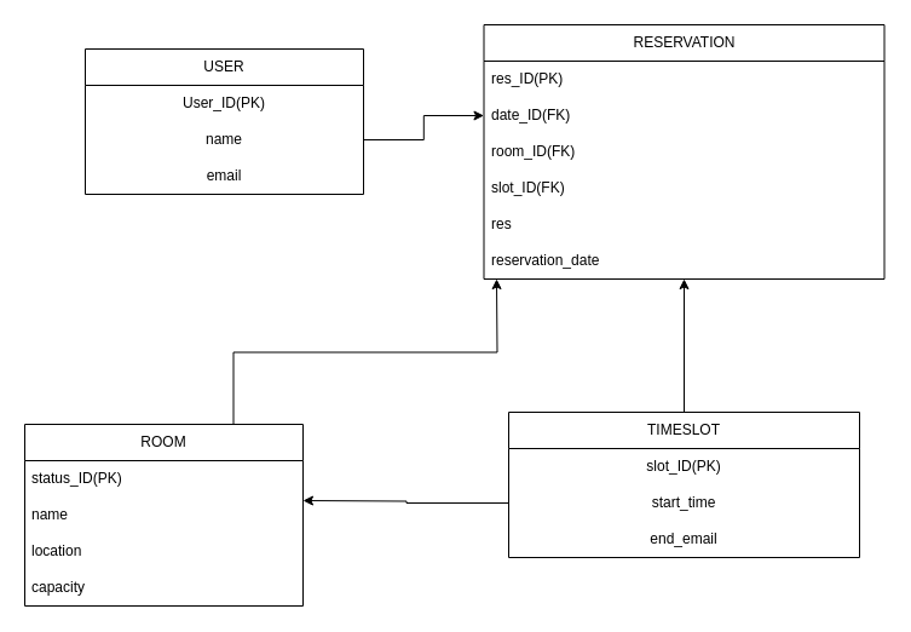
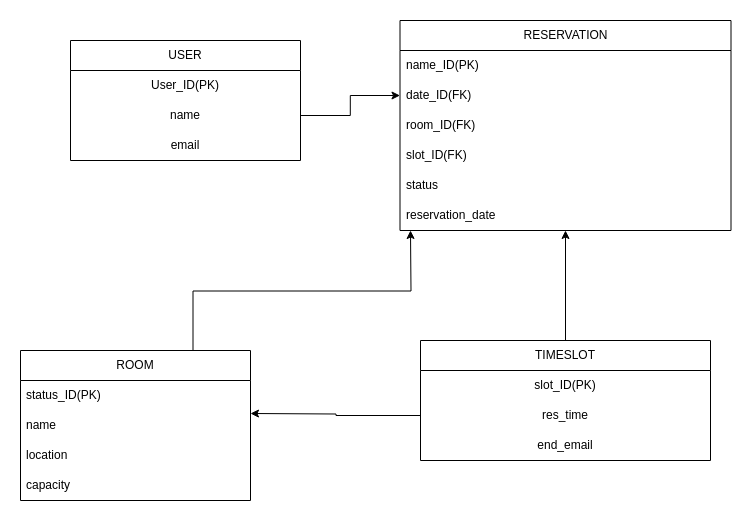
  <mxCell id="0" />
  <mxCell id="1" parent="0" />
  <mxCell id="2" value="USER" style="swimlane;fontStyle=0;childLayout=stackLayout;horizontal=1;startSize=30;horizontalStack=0;resizeParent=1;resizeParentMax=0;resizeLast=0;collapsible=1;marginBottom=0;whiteSpace=wrap;html=1;" vertex="1" parent="1"><mxGeometry x="70" y="40" width="230" height="120" as="geometry" /></mxCell>
  <mxCell id="3" value="User_ID(PK)" style="text;strokeColor=none;fillColor=none;align=center;verticalAlign=middle;spacingLeft=4;spacingRight=4;overflow=hidden;points=[[0,0.5],[1,0.5]];portConstraint=eastwest;rotatable=0;whiteSpace=wrap;html=1;" vertex="1" parent="2"><mxGeometry y="30" width="230" height="30" as="geometry" /></mxCell>
  <mxCell id="4" value="name" style="text;strokeColor=none;fillColor=none;align=center;verticalAlign=middle;spacingLeft=4;spacingRight=4;overflow=hidden;points=[[0,0.5],[1,0.5]];portConstraint=eastwest;rotatable=0;whiteSpace=wrap;html=1;" vertex="1" parent="2"><mxGeometry y="60" width="230" height="30" as="geometry" /></mxCell>
  <mxCell id="5" value="email" style="text;strokeColor=none;fillColor=none;align=center;verticalAlign=middle;spacingLeft=4;spacingRight=4;overflow=hidden;points=[[0,0.5],[1,0.5]];portConstraint=eastwest;rotatable=0;whiteSpace=wrap;html=1;" vertex="1" parent="2"><mxGeometry y="90" width="230" height="30" as="geometry" /></mxCell>
  <mxCell id="6" value="RESERVATION" style="swimlane;fontStyle=0;childLayout=stackLayout;horizontal=1;startSize=30;horizontalStack=0;resizeParent=1;resizeParentMax=0;resizeLast=0;collapsible=1;marginBottom=0;whiteSpace=wrap;html=1;aspect=fixed;" vertex="1" parent="1"><mxGeometry x="399.5" y="20" width="331" height="210" as="geometry" /></mxCell>
- <mxCell id="7" value="res_ID(PK)" style="text;strokeColor=none;fillColor=none;align=left;verticalAlign=middle;spacingLeft=4;spacingRight=4;overflow=hidden;points=[[0,0.5],[1,0.5]];portConstraint=eastwest;rotatable=0;whiteSpace=wrap;html=1;labelBorderColor=none;" vertex="1" parent="6"><mxGeometry y="30" width="331" height="30" as="geometry" /></mxCell>
+ <mxCell id="7" value="name_ID(PK)" style="text;strokeColor=none;fillColor=none;align=left;verticalAlign=middle;spacingLeft=4;spacingRight=4;overflow=hidden;points=[[0,0.5],[1,0.5]];portConstraint=eastwest;rotatable=0;whiteSpace=wrap;html=1;labelBorderColor=none;" vertex="1" parent="6"><mxGeometry y="30" width="331" height="30" as="geometry" /></mxCell>
  <mxCell id="8" value="date_ID(FK)" style="text;strokeColor=none;fillColor=none;align=left;verticalAlign=middle;spacingLeft=4;spacingRight=4;overflow=hidden;points=[[0,0.5],[1,0.5]];portConstraint=eastwest;rotatable=0;whiteSpace=wrap;html=1;" vertex="1" parent="6"><mxGeometry y="60" width="331" height="30" as="geometry" /></mxCell>
  <mxCell id="9" value="room_ID(FK)" style="text;strokeColor=none;fillColor=none;align=left;verticalAlign=middle;spacingLeft=4;spacingRight=4;overflow=hidden;points=[[0,0.5],[1,0.5]];portConstraint=eastwest;rotatable=0;whiteSpace=wrap;html=1;" vertex="1" parent="6"><mxGeometry y="90" width="331" height="30" as="geometry" /></mxCell>
  <mxCell id="10" value="slot_ID(FK)" style="text;strokeColor=none;fillColor=none;align=left;verticalAlign=middle;spacingLeft=4;spacingRight=4;overflow=hidden;points=[[0,0.5],[1,0.5]];portConstraint=eastwest;rotatable=0;whiteSpace=wrap;html=1;" vertex="1" parent="6"><mxGeometry y="120" width="331" height="30" as="geometry" /></mxCell>
- <mxCell id="11" value="res" style="text;strokeColor=none;fillColor=none;align=left;verticalAlign=middle;spacingLeft=4;spacingRight=4;overflow=hidden;points=[[0,0.5],[1,0.5]];portConstraint=eastwest;rotatable=0;whiteSpace=wrap;html=1;" vertex="1" parent="6"><mxGeometry y="150" width="331" height="30" as="geometry" /></mxCell>
+ <mxCell id="11" value="status" style="text;strokeColor=none;fillColor=none;align=left;verticalAlign=middle;spacingLeft=4;spacingRight=4;overflow=hidden;points=[[0,0.5],[1,0.5]];portConstraint=eastwest;rotatable=0;whiteSpace=wrap;html=1;" vertex="1" parent="6"><mxGeometry y="150" width="331" height="30" as="geometry" /></mxCell>
  <mxCell id="12" value="reservation_date" style="text;strokeColor=none;fillColor=none;align=left;verticalAlign=middle;spacingLeft=4;spacingRight=4;overflow=hidden;points=[[0,0.5],[1,0.5]];portConstraint=eastwest;rotatable=0;whiteSpace=wrap;html=1;" vertex="1" parent="6"><mxGeometry y="180" width="331" height="30" as="geometry" /></mxCell>
  <mxCell id="13" style="edgeStyle=orthogonalEdgeStyle;rounded=0;orthogonalLoop=1;jettySize=auto;html=1;exitX=0.75;exitY=0;exitDx=0;exitDy=0;" edge="1" parent="1" source="14"><mxGeometry relative="1" as="geometry"><mxPoint x="410" y="230" as="targetPoint" /></mxGeometry></mxCell>
  <mxCell id="14" value="ROOM" style="swimlane;fontStyle=0;childLayout=stackLayout;horizontal=1;startSize=30;horizontalStack=0;resizeParent=1;resizeParentMax=0;resizeLast=0;collapsible=1;marginBottom=0;whiteSpace=wrap;html=1;" vertex="1" parent="1"><mxGeometry x="20" y="350" width="230" height="150" as="geometry" /></mxCell>
  <mxCell id="15" value="status_ID(PK)" style="text;strokeColor=none;fillColor=none;align=left;verticalAlign=middle;spacingLeft=4;spacingRight=4;overflow=hidden;points=[[0,0.5],[1,0.5]];portConstraint=eastwest;rotatable=0;whiteSpace=wrap;html=1;" vertex="1" parent="14"><mxGeometry y="30" width="230" height="30" as="geometry" /></mxCell>
  <mxCell id="16" value="name" style="text;strokeColor=none;fillColor=none;align=left;verticalAlign=middle;spacingLeft=4;spacingRight=4;overflow=hidden;points=[[0,0.5],[1,0.5]];portConstraint=eastwest;rotatable=0;whiteSpace=wrap;html=1;" vertex="1" parent="14"><mxGeometry y="60" width="230" height="30" as="geometry" /></mxCell>
  <mxCell id="17" value="location" style="text;strokeColor=none;fillColor=none;align=left;verticalAlign=middle;spacingLeft=4;spacingRight=4;overflow=hidden;points=[[0,0.5],[1,0.5]];portConstraint=eastwest;rotatable=0;whiteSpace=wrap;html=1;" vertex="1" parent="14"><mxGeometry y="90" width="230" height="30" as="geometry" /></mxCell>
  <mxCell id="18" value="capacity" style="text;strokeColor=none;fillColor=none;align=left;verticalAlign=middle;spacingLeft=4;spacingRight=4;overflow=hidden;points=[[0,0.5],[1,0.5]];portConstraint=eastwest;rotatable=0;whiteSpace=wrap;html=1;" vertex="1" parent="14"><mxGeometry y="120" width="230" height="30" as="geometry" /></mxCell>
  <mxCell id="19" style="edgeStyle=orthogonalEdgeStyle;rounded=0;orthogonalLoop=1;jettySize=auto;html=1;exitX=0.5;exitY=0;exitDx=0;exitDy=0;" edge="1" parent="1" source="20"><mxGeometry relative="1" as="geometry"><mxPoint x="565" y="230" as="targetPoint" /></mxGeometry></mxCell>
  <mxCell id="20" value="TIMESLOT" style="swimlane;fontStyle=0;childLayout=stackLayout;horizontal=1;startSize=30;horizontalStack=0;resizeParent=1;resizeParentMax=0;resizeLast=0;collapsible=1;marginBottom=0;whiteSpace=wrap;html=1;" vertex="1" parent="1"><mxGeometry x="420" y="340" width="290" height="120" as="geometry" /></mxCell>
  <mxCell id="21" value="slot_ID(PK)" style="text;strokeColor=none;fillColor=none;align=center;verticalAlign=middle;spacingLeft=4;spacingRight=4;overflow=hidden;points=[[0,0.5],[1,0.5]];portConstraint=eastwest;rotatable=0;whiteSpace=wrap;html=1;" vertex="1" parent="20"><mxGeometry y="30" width="290" height="30" as="geometry" /></mxCell>
- <mxCell id="22" value="start_time" style="text;strokeColor=none;fillColor=none;align=center;verticalAlign=middle;spacingLeft=4;spacingRight=4;overflow=hidden;points=[[0,0.5],[1,0.5]];portConstraint=eastwest;rotatable=0;whiteSpace=wrap;html=1;" vertex="1" parent="20"><mxGeometry y="60" width="290" height="30" as="geometry" /></mxCell>
+ <mxCell id="22" value="res_time" style="text;strokeColor=none;fillColor=none;align=center;verticalAlign=middle;spacingLeft=4;spacingRight=4;overflow=hidden;points=[[0,0.5],[1,0.5]];portConstraint=eastwest;rotatable=0;whiteSpace=wrap;html=1;" vertex="1" parent="20"><mxGeometry y="60" width="290" height="30" as="geometry" /></mxCell>
  <mxCell id="23" value="end_email" style="text;strokeColor=none;fillColor=none;align=center;verticalAlign=middle;spacingLeft=4;spacingRight=4;overflow=hidden;points=[[0,0.5],[1,0.5]];portConstraint=eastwest;rotatable=0;whiteSpace=wrap;html=1;" vertex="1" parent="20"><mxGeometry y="90" width="290" height="30" as="geometry" /></mxCell>
  <mxCell id="24" style="edgeStyle=orthogonalEdgeStyle;rounded=0;orthogonalLoop=1;jettySize=auto;html=1;exitX=1;exitY=0.5;exitDx=0;exitDy=0;entryX=0;entryY=0.5;entryDx=0;entryDy=0;" edge="1" parent="1" source="4" target="8"><mxGeometry relative="1" as="geometry" /></mxCell>
  <mxCell id="25" style="edgeStyle=orthogonalEdgeStyle;rounded=0;orthogonalLoop=1;jettySize=auto;html=1;exitX=0;exitY=0.5;exitDx=0;exitDy=0;" edge="1" parent="1" source="22"><mxGeometry relative="1" as="geometry"><mxPoint x="250" y="413" as="targetPoint" /></mxGeometry></mxCell>
